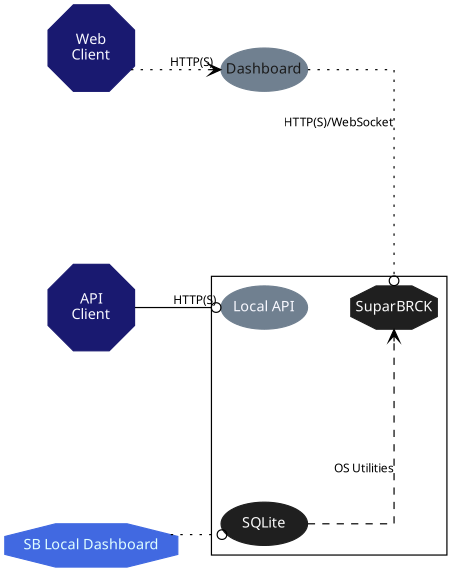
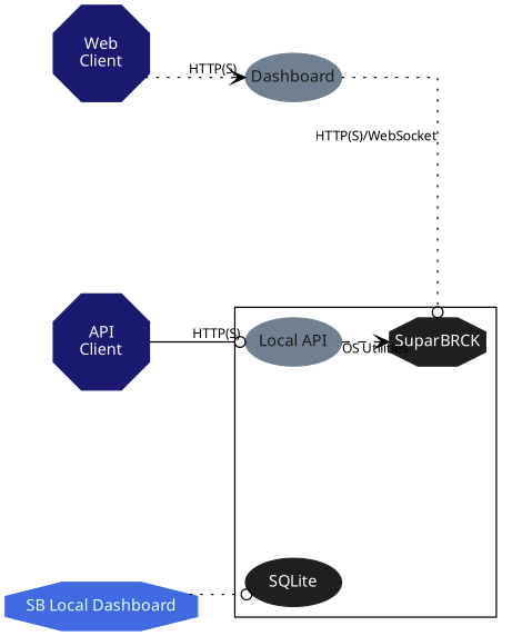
  digraph {
    nodesep=2
    rankdir=LR
    splines=ortho
    node [color=slategrey fixedsize=true fontcolor=gray10 fontname=UbuntuLight fontsize=12 shape=octagon style=filled]
    edge [arrowhead=odot fontname=UbuntuLight fontsize=10 style=dotted xlabel="HTTP(S)"]
-   n1 [fontcolor=ghostwhite height=0.5 label="Local API" shape=ellipse width=1.0]
+   n1 [height=0.5 label="Local API" shape=ellipse width=1.0]
    n2 [color=gray12 fontcolor=gray99 height=0.5 label=SQLite shape=ellipse width=1.0]
    n3 [color=gray12 fontcolor=gray99 height=0.5 label=SuparBRCK width=1.0]
    n4 [color=midnightblue fontcolor=ghostwhite height=1 label="Web\nClient" width=1]
    n5 [height=0.5 label=Dashboard shape=ellipse width=1.0]
    n6 [color=midnightblue fontcolor=ghostwhite height=1 label="API\nClient" width=1]
    n7 [color=royalblue fontcolor=lightcyan1 height=0.5 label="SB Local Dashboard" width=2.0]
    subgraph cluster_1 {
      n1
      n2
      n3
    }
-   n2 -> n3 [arrowhead=vee style=dashed xlabel="OS Utilities"]
+   n1 -> n3 [arrowhead=vee style=dashed xlabel="OS Utilities"]
    n4 -> n5 [arrowhead=vee]
    n5 -> n3 [xlabel="HTTP(S)/WebSocket"]
    n6 -> n1 [style=solid]
    n7 -> n2 [xlabel=""]
  }
